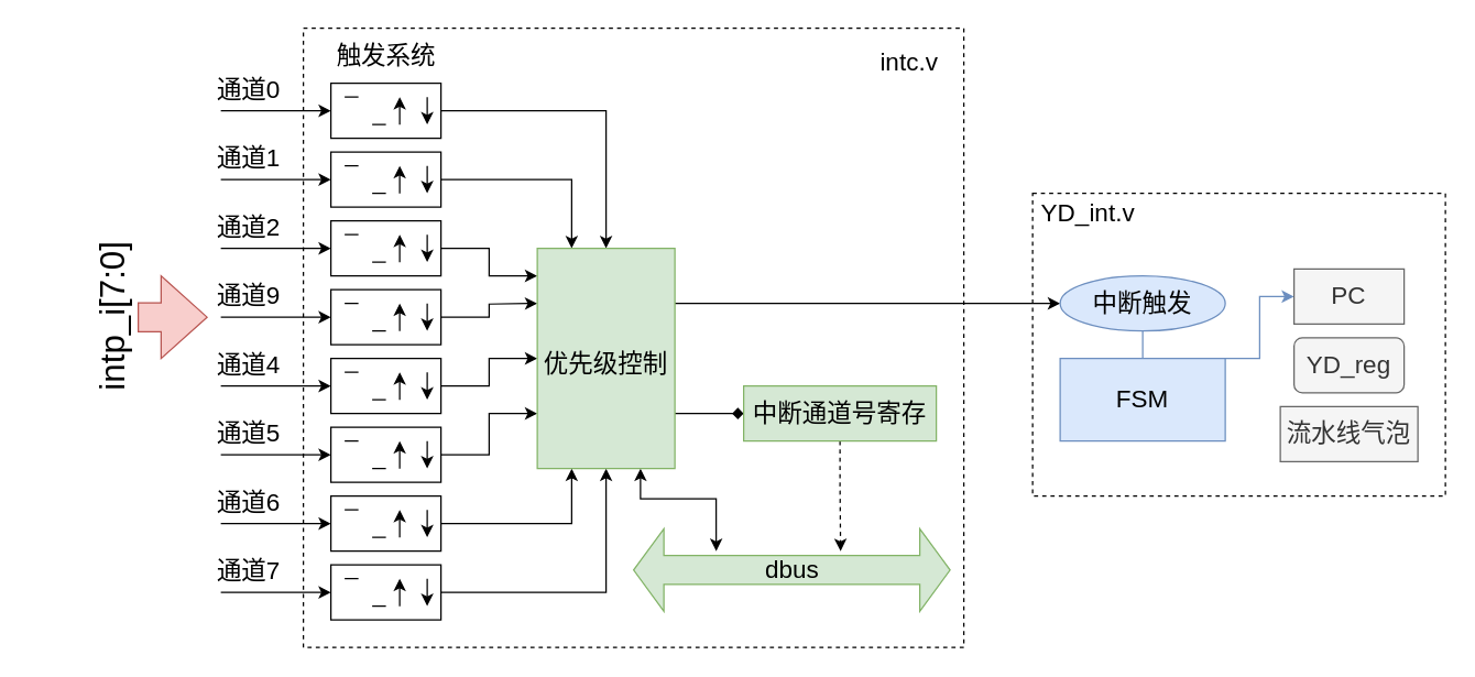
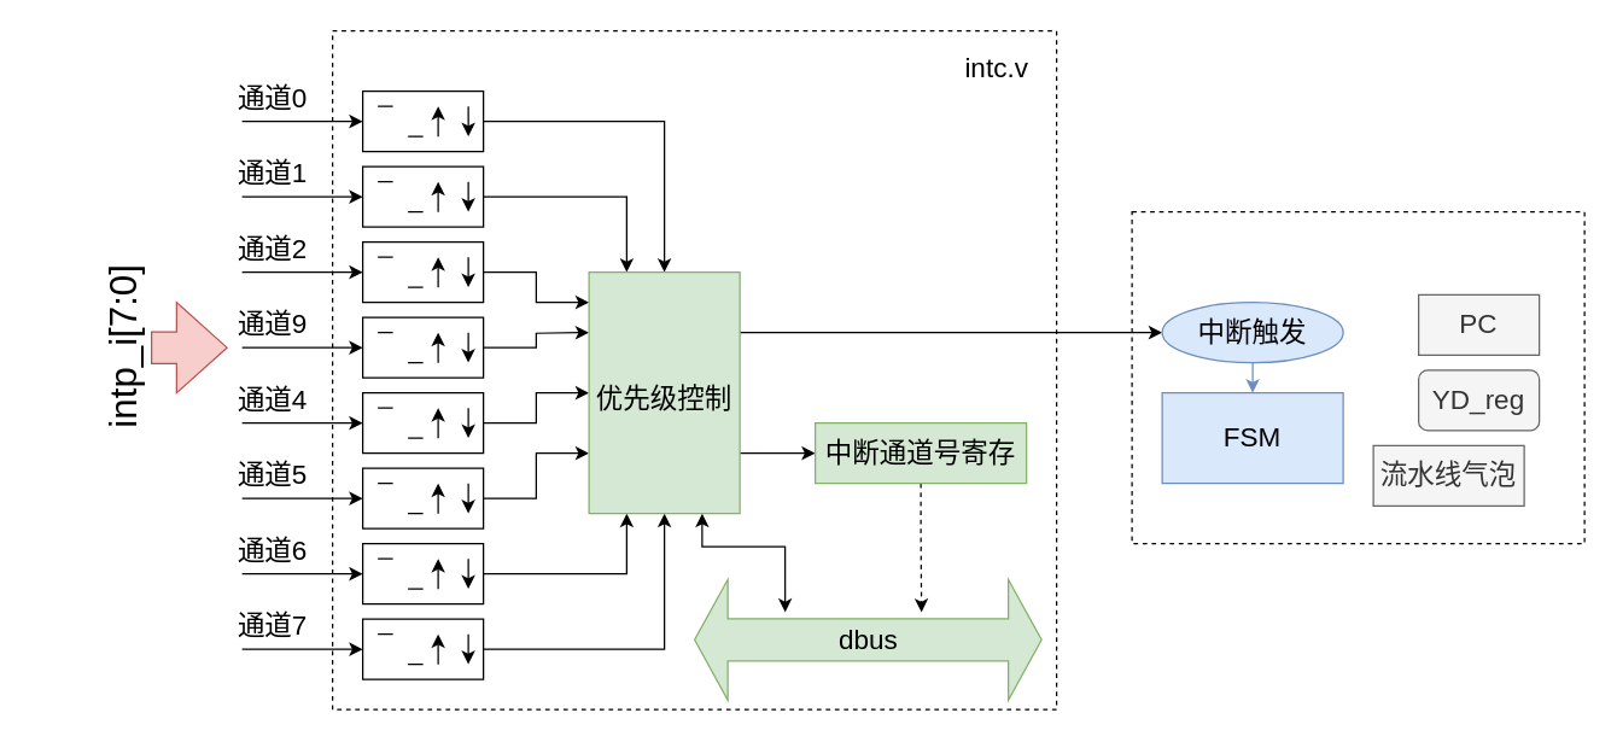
  <mxCell id="0" />
  <mxCell id="1" parent="0" />
  <mxCell id="2" style="edgeStyle=orthogonalEdgeStyle;rounded=0;orthogonalLoop=1;jettySize=auto;html=1;exitX=1;exitY=0.5;exitDx=0;exitDy=0;fontSize=18;" edge="1" parent="1" source="3" target="80"><mxGeometry relative="1" as="geometry" /></mxCell>
  <mxCell id="3" value="" style="rounded=0;whiteSpace=wrap;html=1;" vertex="1" parent="1"><mxGeometry x="240" y="60" width="80" height="40" as="geometry" /></mxCell>
  <mxCell id="4" value="" style="group" vertex="1" connectable="0" parent="1"><mxGeometry x="250" y="70" width="60" height="20" as="geometry" /></mxCell>
  <mxCell id="5" value="" style="endArrow=none;html=1;rounded=0;" edge="1" parent="4"><mxGeometry width="50" height="50" relative="1" as="geometry"><mxPoint as="sourcePoint" /><mxPoint x="10" as="targetPoint" /></mxGeometry></mxCell>
  <mxCell id="6" value="" style="endArrow=none;html=1;rounded=0;" edge="1" parent="4"><mxGeometry width="50" height="50" relative="1" as="geometry"><mxPoint x="20" y="20" as="sourcePoint" /><mxPoint x="30" y="20" as="targetPoint" /></mxGeometry></mxCell>
  <mxCell id="7" value="" style="endArrow=classic;html=1;rounded=0;" edge="1" parent="4"><mxGeometry width="50" height="50" relative="1" as="geometry"><mxPoint x="40" y="20" as="sourcePoint" /><mxPoint x="40" as="targetPoint" /></mxGeometry></mxCell>
  <mxCell id="8" value="" style="endArrow=classic;html=1;rounded=0;" edge="1" parent="4"><mxGeometry width="50" height="50" relative="1" as="geometry"><mxPoint x="60" as="sourcePoint" /><mxPoint x="60" y="20" as="targetPoint" /></mxGeometry></mxCell>
- <mxCell id="9" value="&lt;font style=&quot;font-size: 18px&quot;&gt;触发系统&lt;/font&gt;" style="text;html=1;align=center;verticalAlign=middle;resizable=0;points=[];autosize=1;strokeColor=none;fillColor=none;" vertex="1" parent="1"><mxGeometry x="235" y="30" width="90" height="20" as="geometry" /></mxCell>
  <mxCell id="10" value="" style="endArrow=classic;html=1;rounded=0;fontSize=18;" edge="1" parent="1"><mxGeometry width="50" height="50" relative="1" as="geometry"><mxPoint x="160" y="80" as="sourcePoint" /><mxPoint x="240" y="80" as="targetPoint" /></mxGeometry></mxCell>
  <mxCell id="11" value="通道0" style="text;html=1;align=center;verticalAlign=middle;resizable=0;points=[];autosize=1;strokeColor=none;fillColor=none;fontSize=18;" vertex="1" parent="1"><mxGeometry x="150" y="50" width="60" height="30" as="geometry" /></mxCell>
  <mxCell id="12" style="edgeStyle=orthogonalEdgeStyle;rounded=0;orthogonalLoop=1;jettySize=auto;html=1;exitX=1;exitY=0.5;exitDx=0;exitDy=0;entryX=0.25;entryY=0;entryDx=0;entryDy=0;fontSize=18;" edge="1" parent="1" source="13" target="80"><mxGeometry relative="1" as="geometry" /></mxCell>
  <mxCell id="13" value="" style="rounded=0;whiteSpace=wrap;html=1;" vertex="1" parent="1"><mxGeometry x="240" y="110" width="80" height="40" as="geometry" /></mxCell>
  <mxCell id="14" value="" style="group" vertex="1" connectable="0" parent="1"><mxGeometry x="250" y="120" width="60" height="20" as="geometry" /></mxCell>
  <mxCell id="15" value="" style="endArrow=none;html=1;rounded=0;" edge="1" parent="14"><mxGeometry width="50" height="50" relative="1" as="geometry"><mxPoint as="sourcePoint" /><mxPoint x="10" as="targetPoint" /></mxGeometry></mxCell>
  <mxCell id="16" value="" style="endArrow=none;html=1;rounded=0;" edge="1" parent="14"><mxGeometry width="50" height="50" relative="1" as="geometry"><mxPoint x="20" y="20" as="sourcePoint" /><mxPoint x="30" y="20" as="targetPoint" /></mxGeometry></mxCell>
  <mxCell id="17" value="" style="endArrow=classic;html=1;rounded=0;" edge="1" parent="14"><mxGeometry width="50" height="50" relative="1" as="geometry"><mxPoint x="40" y="20" as="sourcePoint" /><mxPoint x="40" as="targetPoint" /></mxGeometry></mxCell>
  <mxCell id="18" value="" style="endArrow=classic;html=1;rounded=0;" edge="1" parent="14"><mxGeometry width="50" height="50" relative="1" as="geometry"><mxPoint x="60" as="sourcePoint" /><mxPoint x="60" y="20" as="targetPoint" /></mxGeometry></mxCell>
  <mxCell id="19" value="" style="endArrow=classic;html=1;rounded=0;fontSize=18;" edge="1" parent="1"><mxGeometry width="50" height="50" relative="1" as="geometry"><mxPoint x="160" y="130" as="sourcePoint" /><mxPoint x="240" y="130" as="targetPoint" /></mxGeometry></mxCell>
  <mxCell id="20" value="通道1" style="text;html=1;align=center;verticalAlign=middle;resizable=0;points=[];autosize=1;strokeColor=none;fillColor=none;fontSize=18;" vertex="1" parent="1"><mxGeometry x="150" y="100" width="60" height="30" as="geometry" /></mxCell>
  <mxCell id="21" style="edgeStyle=orthogonalEdgeStyle;rounded=0;orthogonalLoop=1;jettySize=auto;html=1;exitX=1;exitY=0.5;exitDx=0;exitDy=0;fontSize=18;" edge="1" parent="1" source="22" target="80"><mxGeometry relative="1" as="geometry"><Array as="points"><mxPoint x="355" y="180" /><mxPoint x="355" y="200" /></Array></mxGeometry></mxCell>
  <mxCell id="22" value="" style="rounded=0;whiteSpace=wrap;html=1;" vertex="1" parent="1"><mxGeometry x="240" y="160" width="80" height="40" as="geometry" /></mxCell>
  <mxCell id="23" value="" style="group" vertex="1" connectable="0" parent="1"><mxGeometry x="250" y="170" width="60" height="20" as="geometry" /></mxCell>
  <mxCell id="24" value="" style="endArrow=none;html=1;rounded=0;" edge="1" parent="23"><mxGeometry width="50" height="50" relative="1" as="geometry"><mxPoint as="sourcePoint" /><mxPoint x="10" as="targetPoint" /></mxGeometry></mxCell>
  <mxCell id="25" value="" style="endArrow=none;html=1;rounded=0;" edge="1" parent="23"><mxGeometry width="50" height="50" relative="1" as="geometry"><mxPoint x="20" y="20" as="sourcePoint" /><mxPoint x="30" y="20" as="targetPoint" /></mxGeometry></mxCell>
  <mxCell id="26" value="" style="endArrow=classic;html=1;rounded=0;" edge="1" parent="23"><mxGeometry width="50" height="50" relative="1" as="geometry"><mxPoint x="40" y="20" as="sourcePoint" /><mxPoint x="40" as="targetPoint" /></mxGeometry></mxCell>
  <mxCell id="27" value="" style="endArrow=classic;html=1;rounded=0;" edge="1" parent="23"><mxGeometry width="50" height="50" relative="1" as="geometry"><mxPoint x="60" as="sourcePoint" /><mxPoint x="60" y="20" as="targetPoint" /></mxGeometry></mxCell>
  <mxCell id="28" value="" style="endArrow=classic;html=1;rounded=0;fontSize=18;" edge="1" parent="1"><mxGeometry width="50" height="50" relative="1" as="geometry"><mxPoint x="160" y="180" as="sourcePoint" /><mxPoint x="240" y="180" as="targetPoint" /></mxGeometry></mxCell>
  <mxCell id="29" value="通道2" style="text;html=1;align=center;verticalAlign=middle;resizable=0;points=[];autosize=1;strokeColor=none;fillColor=none;fontSize=18;" vertex="1" parent="1"><mxGeometry x="150" y="150" width="60" height="30" as="geometry" /></mxCell>
  <mxCell id="30" style="edgeStyle=orthogonalEdgeStyle;rounded=0;orthogonalLoop=1;jettySize=auto;html=1;exitX=1;exitY=0.5;exitDx=0;exitDy=0;fontSize=18;" edge="1" parent="1" source="31"><mxGeometry relative="1" as="geometry"><mxPoint x="390" y="220" as="targetPoint" /></mxGeometry></mxCell>
  <mxCell id="31" value="" style="rounded=0;whiteSpace=wrap;html=1;" vertex="1" parent="1"><mxGeometry x="240" y="210" width="80" height="40" as="geometry" /></mxCell>
  <mxCell id="32" value="" style="group" vertex="1" connectable="0" parent="1"><mxGeometry x="250" y="220" width="60" height="20" as="geometry" /></mxCell>
  <mxCell id="33" value="" style="endArrow=none;html=1;rounded=0;" edge="1" parent="32"><mxGeometry width="50" height="50" relative="1" as="geometry"><mxPoint as="sourcePoint" /><mxPoint x="10" as="targetPoint" /></mxGeometry></mxCell>
  <mxCell id="34" value="" style="endArrow=none;html=1;rounded=0;" edge="1" parent="32"><mxGeometry width="50" height="50" relative="1" as="geometry"><mxPoint x="20" y="20" as="sourcePoint" /><mxPoint x="30" y="20" as="targetPoint" /></mxGeometry></mxCell>
  <mxCell id="35" value="" style="endArrow=classic;html=1;rounded=0;" edge="1" parent="32"><mxGeometry width="50" height="50" relative="1" as="geometry"><mxPoint x="40" y="20" as="sourcePoint" /><mxPoint x="40" as="targetPoint" /></mxGeometry></mxCell>
  <mxCell id="36" value="" style="endArrow=classic;html=1;rounded=0;" edge="1" parent="32"><mxGeometry width="50" height="50" relative="1" as="geometry"><mxPoint x="60" as="sourcePoint" /><mxPoint x="60" y="20" as="targetPoint" /></mxGeometry></mxCell>
  <mxCell id="37" value="" style="endArrow=classic;html=1;rounded=0;fontSize=18;" edge="1" parent="1"><mxGeometry width="50" height="50" relative="1" as="geometry"><mxPoint x="160" y="230" as="sourcePoint" /><mxPoint x="240" y="230" as="targetPoint" /></mxGeometry></mxCell>
  <mxCell id="38" value="通道9" style="text;html=1;align=center;verticalAlign=middle;resizable=0;points=[];autosize=1;strokeColor=none;fillColor=none;fontSize=18;" vertex="1" parent="1"><mxGeometry x="150" y="200" width="60" height="30" as="geometry" /></mxCell>
  <mxCell id="39" style="edgeStyle=orthogonalEdgeStyle;rounded=0;orthogonalLoop=1;jettySize=auto;html=1;exitX=1;exitY=0.5;exitDx=0;exitDy=0;entryX=0;entryY=0.5;entryDx=0;entryDy=0;fontSize=18;" edge="1" parent="1" source="40" target="80"><mxGeometry relative="1" as="geometry" /></mxCell>
  <mxCell id="40" value="" style="rounded=0;whiteSpace=wrap;html=1;" vertex="1" parent="1"><mxGeometry x="240" y="260" width="80" height="40" as="geometry" /></mxCell>
  <mxCell id="41" value="" style="group" vertex="1" connectable="0" parent="1"><mxGeometry x="250" y="270" width="60" height="20" as="geometry" /></mxCell>
  <mxCell id="42" value="" style="endArrow=none;html=1;rounded=0;" edge="1" parent="41"><mxGeometry width="50" height="50" relative="1" as="geometry"><mxPoint as="sourcePoint" /><mxPoint x="10" as="targetPoint" /></mxGeometry></mxCell>
  <mxCell id="43" value="" style="endArrow=none;html=1;rounded=0;" edge="1" parent="41"><mxGeometry width="50" height="50" relative="1" as="geometry"><mxPoint x="20" y="20" as="sourcePoint" /><mxPoint x="30" y="20" as="targetPoint" /></mxGeometry></mxCell>
  <mxCell id="44" value="" style="endArrow=classic;html=1;rounded=0;" edge="1" parent="41"><mxGeometry width="50" height="50" relative="1" as="geometry"><mxPoint x="40" y="20" as="sourcePoint" /><mxPoint x="40" as="targetPoint" /></mxGeometry></mxCell>
  <mxCell id="45" value="" style="endArrow=classic;html=1;rounded=0;" edge="1" parent="41"><mxGeometry width="50" height="50" relative="1" as="geometry"><mxPoint x="60" as="sourcePoint" /><mxPoint x="60" y="20" as="targetPoint" /></mxGeometry></mxCell>
  <mxCell id="46" value="" style="endArrow=classic;html=1;rounded=0;fontSize=18;" edge="1" parent="1"><mxGeometry width="50" height="50" relative="1" as="geometry"><mxPoint x="160" y="280" as="sourcePoint" /><mxPoint x="240" y="280" as="targetPoint" /></mxGeometry></mxCell>
  <mxCell id="47" value="通道4" style="text;html=1;align=center;verticalAlign=middle;resizable=0;points=[];autosize=1;strokeColor=none;fillColor=none;fontSize=18;" vertex="1" parent="1"><mxGeometry x="150" y="250" width="60" height="30" as="geometry" /></mxCell>
  <mxCell id="48" style="edgeStyle=orthogonalEdgeStyle;rounded=0;orthogonalLoop=1;jettySize=auto;html=1;exitX=1;exitY=0.5;exitDx=0;exitDy=0;entryX=0;entryY=0.75;entryDx=0;entryDy=0;fontSize=18;" edge="1" parent="1" source="49" target="80"><mxGeometry relative="1" as="geometry" /></mxCell>
  <mxCell id="49" value="" style="rounded=0;whiteSpace=wrap;html=1;" vertex="1" parent="1"><mxGeometry x="240" y="310" width="80" height="40" as="geometry" /></mxCell>
  <mxCell id="50" value="" style="group" vertex="1" connectable="0" parent="1"><mxGeometry x="250" y="320" width="60" height="20" as="geometry" /></mxCell>
  <mxCell id="51" value="" style="endArrow=none;html=1;rounded=0;" edge="1" parent="50"><mxGeometry width="50" height="50" relative="1" as="geometry"><mxPoint as="sourcePoint" /><mxPoint x="10" as="targetPoint" /></mxGeometry></mxCell>
  <mxCell id="52" value="" style="endArrow=none;html=1;rounded=0;" edge="1" parent="50"><mxGeometry width="50" height="50" relative="1" as="geometry"><mxPoint x="20" y="20" as="sourcePoint" /><mxPoint x="30" y="20" as="targetPoint" /></mxGeometry></mxCell>
  <mxCell id="53" value="" style="endArrow=classic;html=1;rounded=0;" edge="1" parent="50"><mxGeometry width="50" height="50" relative="1" as="geometry"><mxPoint x="40" y="20" as="sourcePoint" /><mxPoint x="40" as="targetPoint" /></mxGeometry></mxCell>
  <mxCell id="54" value="" style="endArrow=classic;html=1;rounded=0;" edge="1" parent="50"><mxGeometry width="50" height="50" relative="1" as="geometry"><mxPoint x="60" as="sourcePoint" /><mxPoint x="60" y="20" as="targetPoint" /></mxGeometry></mxCell>
  <mxCell id="55" value="" style="endArrow=classic;html=1;rounded=0;fontSize=18;" edge="1" parent="1"><mxGeometry width="50" height="50" relative="1" as="geometry"><mxPoint x="160" y="330" as="sourcePoint" /><mxPoint x="240" y="330" as="targetPoint" /></mxGeometry></mxCell>
  <mxCell id="56" value="通道5" style="text;html=1;align=center;verticalAlign=middle;resizable=0;points=[];autosize=1;strokeColor=none;fillColor=none;fontSize=18;" vertex="1" parent="1"><mxGeometry x="150" y="300" width="60" height="30" as="geometry" /></mxCell>
  <mxCell id="57" style="edgeStyle=orthogonalEdgeStyle;rounded=0;orthogonalLoop=1;jettySize=auto;html=1;exitX=1;exitY=0.5;exitDx=0;exitDy=0;entryX=0.25;entryY=1;entryDx=0;entryDy=0;fontSize=18;" edge="1" parent="1" source="58" target="80"><mxGeometry relative="1" as="geometry" /></mxCell>
  <mxCell id="58" value="" style="rounded=0;whiteSpace=wrap;html=1;" vertex="1" parent="1"><mxGeometry x="240" y="360" width="80" height="40" as="geometry" /></mxCell>
  <mxCell id="59" value="" style="group" vertex="1" connectable="0" parent="1"><mxGeometry x="250" y="370" width="60" height="20" as="geometry" /></mxCell>
  <mxCell id="60" value="" style="endArrow=none;html=1;rounded=0;" edge="1" parent="59"><mxGeometry width="50" height="50" relative="1" as="geometry"><mxPoint as="sourcePoint" /><mxPoint x="10" as="targetPoint" /></mxGeometry></mxCell>
  <mxCell id="61" value="" style="endArrow=none;html=1;rounded=0;" edge="1" parent="59"><mxGeometry width="50" height="50" relative="1" as="geometry"><mxPoint x="20" y="20" as="sourcePoint" /><mxPoint x="30" y="20" as="targetPoint" /></mxGeometry></mxCell>
  <mxCell id="62" value="" style="endArrow=classic;html=1;rounded=0;" edge="1" parent="59"><mxGeometry width="50" height="50" relative="1" as="geometry"><mxPoint x="40" y="20" as="sourcePoint" /><mxPoint x="40" as="targetPoint" /></mxGeometry></mxCell>
  <mxCell id="63" value="" style="endArrow=classic;html=1;rounded=0;" edge="1" parent="59"><mxGeometry width="50" height="50" relative="1" as="geometry"><mxPoint x="60" as="sourcePoint" /><mxPoint x="60" y="20" as="targetPoint" /></mxGeometry></mxCell>
  <mxCell id="64" value="" style="endArrow=classic;html=1;rounded=0;fontSize=18;" edge="1" parent="1"><mxGeometry width="50" height="50" relative="1" as="geometry"><mxPoint x="160" y="380" as="sourcePoint" /><mxPoint x="240" y="380" as="targetPoint" /></mxGeometry></mxCell>
  <mxCell id="65" value="通道6" style="text;html=1;align=center;verticalAlign=middle;resizable=0;points=[];autosize=1;strokeColor=none;fillColor=none;fontSize=18;" vertex="1" parent="1"><mxGeometry x="150" y="350" width="60" height="30" as="geometry" /></mxCell>
  <mxCell id="66" style="edgeStyle=orthogonalEdgeStyle;rounded=0;orthogonalLoop=1;jettySize=auto;html=1;exitX=1;exitY=0.5;exitDx=0;exitDy=0;fontSize=18;" edge="1" parent="1" source="67" target="80"><mxGeometry relative="1" as="geometry" /></mxCell>
  <mxCell id="67" value="" style="rounded=0;whiteSpace=wrap;html=1;" vertex="1" parent="1"><mxGeometry x="240" y="410" width="80" height="40" as="geometry" /></mxCell>
  <mxCell id="68" value="" style="group" vertex="1" connectable="0" parent="1"><mxGeometry x="250" y="420" width="60" height="20" as="geometry" /></mxCell>
  <mxCell id="69" value="" style="endArrow=none;html=1;rounded=0;" edge="1" parent="68"><mxGeometry width="50" height="50" relative="1" as="geometry"><mxPoint as="sourcePoint" /><mxPoint x="10" as="targetPoint" /></mxGeometry></mxCell>
  <mxCell id="70" value="" style="endArrow=none;html=1;rounded=0;" edge="1" parent="68"><mxGeometry width="50" height="50" relative="1" as="geometry"><mxPoint x="20" y="20" as="sourcePoint" /><mxPoint x="30" y="20" as="targetPoint" /></mxGeometry></mxCell>
  <mxCell id="71" value="" style="endArrow=classic;html=1;rounded=0;" edge="1" parent="68"><mxGeometry width="50" height="50" relative="1" as="geometry"><mxPoint x="40" y="20" as="sourcePoint" /><mxPoint x="40" as="targetPoint" /></mxGeometry></mxCell>
  <mxCell id="72" value="" style="endArrow=classic;html=1;rounded=0;" edge="1" parent="68"><mxGeometry width="50" height="50" relative="1" as="geometry"><mxPoint x="60" as="sourcePoint" /><mxPoint x="60" y="20" as="targetPoint" /></mxGeometry></mxCell>
  <mxCell id="73" value="" style="endArrow=classic;html=1;rounded=0;fontSize=18;" edge="1" parent="1"><mxGeometry width="50" height="50" relative="1" as="geometry"><mxPoint x="160" y="430" as="sourcePoint" /><mxPoint x="240" y="430" as="targetPoint" /></mxGeometry></mxCell>
  <mxCell id="74" value="通道7" style="text;html=1;align=center;verticalAlign=middle;resizable=0;points=[];autosize=1;strokeColor=none;fillColor=none;fontSize=18;" vertex="1" parent="1"><mxGeometry x="150" y="400" width="60" height="30" as="geometry" /></mxCell>
  <mxCell id="75" value="intp_i[7:0]" style="text;html=1;align=center;verticalAlign=middle;resizable=0;points=[];autosize=1;strokeColor=none;fillColor=none;fontSize=25;rotation=-90;" vertex="1" parent="1"><mxGeometry x="20" y="210" width="120" height="40" as="geometry" /></mxCell>
  <mxCell id="76" value="" style="html=1;shadow=0;dashed=0;align=center;verticalAlign=middle;shape=mxgraph.arrows2.arrow;dy=0.65;dx=33.41;notch=0;fontSize=25;fillColor=#f8cecc;strokeColor=#b85450;" vertex="1" parent="1"><mxGeometry x="100" y="200" width="50" height="60" as="geometry" /></mxCell>
  <mxCell id="77" style="edgeStyle=orthogonalEdgeStyle;rounded=0;orthogonalLoop=1;jettySize=auto;html=1;exitX=1;exitY=0.25;exitDx=0;exitDy=0;entryX=0;entryY=0.5;entryDx=0;entryDy=0;fontSize=18;" edge="1" parent="1" source="80" target="84"><mxGeometry relative="1" as="geometry" /></mxCell>
- <mxCell id="78" style="edgeStyle=orthogonalEdgeStyle;rounded=0;orthogonalLoop=1;jettySize=auto;html=1;exitX=1;exitY=0.75;exitDx=0;exitDy=0;entryX=0;entryY=0.5;entryDx=0;entryDy=0;fontSize=18;endArrow=diamond;" edge="1" parent="1" source="80" target="82"><mxGeometry relative="1" as="geometry" /></mxCell>
+ <mxCell id="78" style="edgeStyle=orthogonalEdgeStyle;rounded=0;orthogonalLoop=1;jettySize=auto;html=1;exitX=1;exitY=0.75;exitDx=0;exitDy=0;entryX=0;entryY=0.5;entryDx=0;entryDy=0;fontSize=18;" edge="1" parent="1" source="80" target="82"><mxGeometry relative="1" as="geometry" /></mxCell>
  <mxCell id="79" style="edgeStyle=orthogonalEdgeStyle;rounded=0;orthogonalLoop=1;jettySize=auto;html=1;exitX=0.75;exitY=1;exitDx=0;exitDy=0;entryX=0.261;entryY=0.271;entryDx=0;entryDy=0;entryPerimeter=0;fontSize=18;startArrow=classic;startFill=1;" edge="1" parent="1" source="80" target="85"><mxGeometry relative="1" as="geometry" /></mxCell>
  <mxCell id="80" value="&lt;font style=&quot;font-size: 18px&quot;&gt;优先级控制&lt;/font&gt;" style="rounded=0;whiteSpace=wrap;html=1;fontSize=25;fillColor=#d5e8d4;strokeColor=#82b366;" vertex="1" parent="1"><mxGeometry x="390" y="180" width="100" height="160" as="geometry" /></mxCell>
  <mxCell id="81" style="edgeStyle=orthogonalEdgeStyle;rounded=0;orthogonalLoop=1;jettySize=auto;html=1;exitX=0.5;exitY=1;exitDx=0;exitDy=0;entryX=0.654;entryY=0.271;entryDx=0;entryDy=0;entryPerimeter=0;fontSize=18;dashed=1;" edge="1" parent="1" source="82" target="85"><mxGeometry relative="1" as="geometry" /></mxCell>
  <mxCell id="82" value="中断通道号寄存" style="rounded=0;whiteSpace=wrap;html=1;fontSize=18;fillColor=#d5e8d4;strokeColor=#82b366;" vertex="1" parent="1"><mxGeometry x="540" y="280" width="140" height="40" as="geometry" /></mxCell>
- <mxCell id="83" style="edgeStyle=orthogonalEdgeStyle;rounded=0;orthogonalLoop=1;jettySize=auto;html=1;exitX=0.5;exitY=1;exitDx=0;exitDy=0;fontSize=18;startArrow=none;startFill=0;fillColor=#dae8fc;strokeColor=#6c8ebf;" edge="1" parent="1" source="84" target="87"><mxGeometry relative="1" as="geometry" /></mxCell>
+ <mxCell id="83" style="edgeStyle=orthogonalEdgeStyle;rounded=0;orthogonalLoop=1;jettySize=auto;html=1;exitX=0.5;exitY=1;exitDx=0;exitDy=0;entryX=0.5;entryY=0;entryDx=0;entryDy=0;fontSize=18;startArrow=none;startFill=0;fillColor=#dae8fc;strokeColor=#6c8ebf;" edge="1" parent="1" source="84" target="86"><mxGeometry relative="1" as="geometry" /></mxCell>
  <mxCell id="84" value="中断触发" style="ellipse;whiteSpace=wrap;html=1;fontSize=18;fillColor=#dae8fc;strokeColor=#6c8ebf;" vertex="1" parent="1"><mxGeometry x="770" y="200" width="120" height="40" as="geometry" /></mxCell>
- <mxCell id="85" value="dbus" style="html=1;shadow=0;dashed=0;align=center;verticalAlign=middle;shape=mxgraph.arrows2.twoWayArrow;dy=0.65;dx=22;fontSize=18;fillColor=#d5e8d4;strokeColor=#82b366;" vertex="1" parent="1"><mxGeometry x="460" y="383.75" width="230" height="60" as="geometry" /></mxCell>
+ <mxCell id="85" value="dbus" style="html=1;shadow=0;dashed=0;align=center;verticalAlign=middle;shape=mxgraph.arrows2.twoWayArrow;dy=0.65;dx=22;fontSize=18;fillColor=#d5e8d4;strokeColor=#82b366;" vertex="1" parent="1"><mxGeometry x="460" y="383.75" width="230" height="80" as="geometry" /></mxCell>
  <mxCell id="86" value="FSM" style="rounded=0;whiteSpace=wrap;html=1;fontSize=18;fillColor=#dae8fc;strokeColor=#6c8ebf;" vertex="1" parent="1"><mxGeometry x="770" y="260" width="120" height="60" as="geometry" /></mxCell>
  <mxCell id="87" value="PC" style="rounded=0;whiteSpace=wrap;html=1;fontSize=18;fillColor=#f5f5f5;fontColor=#333333;strokeColor=#666666;" vertex="1" parent="1"><mxGeometry x="940" y="195" width="80" height="40" as="geometry" /></mxCell>
  <mxCell id="88" value="YD_reg" style="whiteSpace=wrap;html=1;fontSize=18;fillColor=#f5f5f5;fontColor=#333333;strokeColor=#666666;rounded=1;" vertex="1" parent="1"><mxGeometry x="940" y="245" width="80" height="40" as="geometry" /></mxCell>
- <mxCell id="89" value="流水线气泡" style="rounded=0;whiteSpace=wrap;html=1;fontSize=18;fillColor=#f5f5f5;fontColor=#333333;strokeColor=#666666;" vertex="1" parent="1"><mxGeometry x="930" y="295" width="100" height="40" as="geometry" /></mxCell>
+ <mxCell id="89" value="流水线气泡" style="rounded=0;whiteSpace=wrap;html=1;fontSize=18;fillColor=#f5f5f5;fontColor=#333333;strokeColor=#666666;" vertex="1" parent="1"><mxGeometry x="910" y="295" width="100" height="40" as="geometry" /></mxCell>
  <mxCell id="90" value="" style="rounded=0;whiteSpace=wrap;html=1;fontSize=18;fillColor=none;dashed=1;" vertex="1" parent="1"><mxGeometry x="220" y="20" width="480" height="450" as="geometry" /></mxCell>
  <mxCell id="91" value="" style="rounded=0;whiteSpace=wrap;html=1;dashed=1;fontSize=18;fillColor=none;" vertex="1" parent="1"><mxGeometry x="750" y="140" width="300" height="220" as="geometry" /></mxCell>
  <mxCell id="92" value="intc.v" style="text;html=1;align=center;verticalAlign=middle;resizable=0;points=[];autosize=1;strokeColor=none;fillColor=none;fontSize=18;" vertex="1" parent="1"><mxGeometry x="630" y="30" width="60" height="30" as="geometry" /></mxCell>
- <mxCell id="93" value="YD_int.v" style="text;html=1;align=center;verticalAlign=middle;resizable=0;points=[];autosize=1;strokeColor=none;fillColor=none;fontSize=18;" vertex="1" parent="1"><mxGeometry x="750" y="140" width="80" height="30" as="geometry" /></mxCell>
